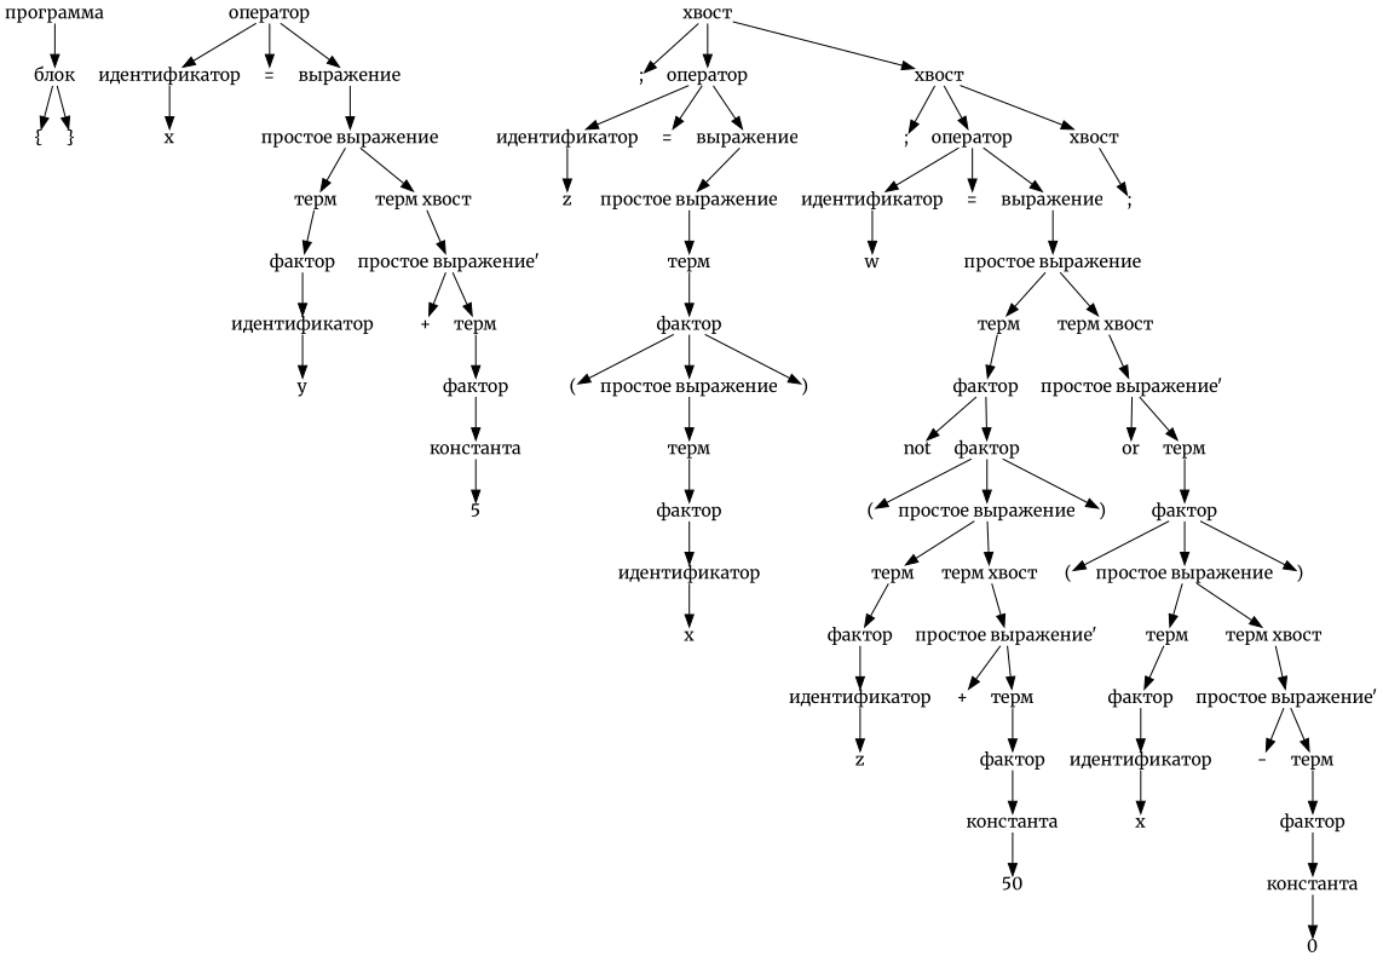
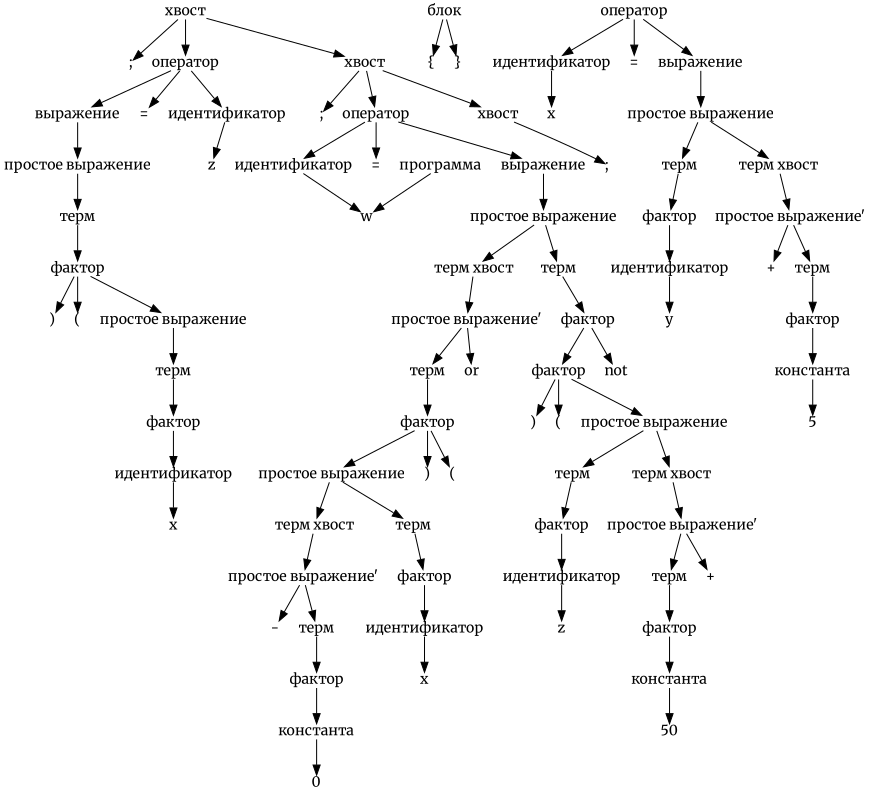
  digraph {
    fontname=Merriweather
    node [fontname=Merriweather shape=plain]
    edge [fontname=Merriweather]
    n1 [label=<программа>]
    n2 [label=<блок>]
    n3 [label="{"]
    n4 [label="}"]
    n5 [label="оператор"]
    n6 [label=<идентификатор>]
    n7 [label="="]
    n8 [label=<выражение>]
    n9 [label=<хвост>]
    n10 [label=";"]
    n11 [label="оператор"]
    n12 [label=<хвост>]
    n13 [label=x]
    n14 [label=<простое выражение>]
    n15 [label=<терм>]
    n16 [label=<терм хвост>]
    n17 [label=<фактор>]
    n18 [label=<простое выражение'>]
    n19 [label=<идентификатор>]
    n20 [label=y]
    n21 [label="+"]
    n22 [label=<терм>]
    n23 [label=<фактор>]
    n24 [label=<константа>]
    n25 [label=5]
    n26 [label=<идентификатор>]
    n27 [label="="]
    n28 [label=<выражение>]
    n29 [label=";"]
    n30 [label="оператор"]
    n31 [label=<хвост>]
    n32 [label=z]
    n33 [label=<простое выражение>]
    n34 [label=<терм>]
    n35 [label=<фактор>]
    n36 [label="("]
    n37 [label=<простое выражение>]
    n38 [label=")"]
    n39 [label=<терм>]
    n40 [label=<фактор>]
    n41 [label=<идентификатор>]
    n42 [label=x]
    n43 [label=<идентификатор>]
    n44 [label="="]
    n45 [label=<выражение>]
    n46 [label=";"]
    n47 [label=w]
    n48 [label=<простое выражение>]
    n49 [label=<терм>]
    n50 [label=<терм хвост>]
    n51 [label=<фактор>]
    n52 [label=<простое выражение'>]
    n53 [label=not]
    n54 [label=<фактор>]
    n55 [label="("]
    n56 [label=<простое выражение>]
    n57 [label=")"]
    n58 [label=<терм>]
    n59 [label=<терм хвост>]
    n60 [label=<фактор>]
    n61 [label=<простое выражение'>]
    n62 [label=<идентификатор>]
    n63 [label=z]
    n64 [label="+"]
    n65 [label=<терм>]
    n66 [label=<фактор>]
    n67 [label=<константа>]
    n68 [label=50]
    n69 [label=or]
    n70 [label=<терм>]
    n71 [label=<фактор>]
    n72 [label="("]
    n73 [label=<простое выражение>]
    n74 [label=")"]
    n75 [label=<терм>]
    n76 [label=<терм хвост>]
    n77 [label=<фактор>]
    n78 [label=<простое выражение'>]
    n79 [label=<идентификатор>]
    n80 [label=x]
    n81 [label="-"]
    n82 [label=<терм>]
    n83 [label=<фактор>]
    n84 [label=<константа>]
    n85 [label=0]
-   n1 -> n2
+   n1 -> n47
    n2 -> n3
    n2 -> n4
    n5 -> n6
    n5 -> n7
    n5 -> n8
    n6 -> n13
    n8 -> n14
    n9 -> n10
    n9 -> n11
    n9 -> n12
    n11 -> n26
    n11 -> n27
    n11 -> n28
    n12 -> n29
    n12 -> n30
    n12 -> n31
    n14 -> n15
    n14 -> n16
    n15 -> n17
    n16 -> n18
    n17 -> n19
    n18 -> n21
    n18 -> n22
    n19 -> n20
    n22 -> n23
    n23 -> n24
    n24 -> n25
    n26 -> n32
    n28 -> n33
    n30 -> n43
    n30 -> n44
    n30 -> n45
    n31 -> n46
    n33 -> n34
    n34 -> n35
    n35 -> n36
    n35 -> n37
    n35 -> n38
    n37 -> n39
    n39 -> n40
    n40 -> n41
    n41 -> n42
    n43 -> n47
    n45 -> n48
    n48 -> n49
    n48 -> n50
    n49 -> n51
    n50 -> n52
    n51 -> n53
    n51 -> n54
    n52 -> n69
    n52 -> n70
    n54 -> n55
    n54 -> n56
    n54 -> n57
    n56 -> n58
    n56 -> n59
    n58 -> n60
    n59 -> n61
    n60 -> n62
    n61 -> n64
    n61 -> n65
    n62 -> n63
    n65 -> n66
    n66 -> n67
    n67 -> n68
    n70 -> n71
    n71 -> n72
    n71 -> n73
    n71 -> n74
    n73 -> n75
    n73 -> n76
    n75 -> n77
    n76 -> n78
    n77 -> n79
    n78 -> n81
    n78 -> n82
    n79 -> n80
    n82 -> n83
    n83 -> n84
    n84 -> n85
  }
